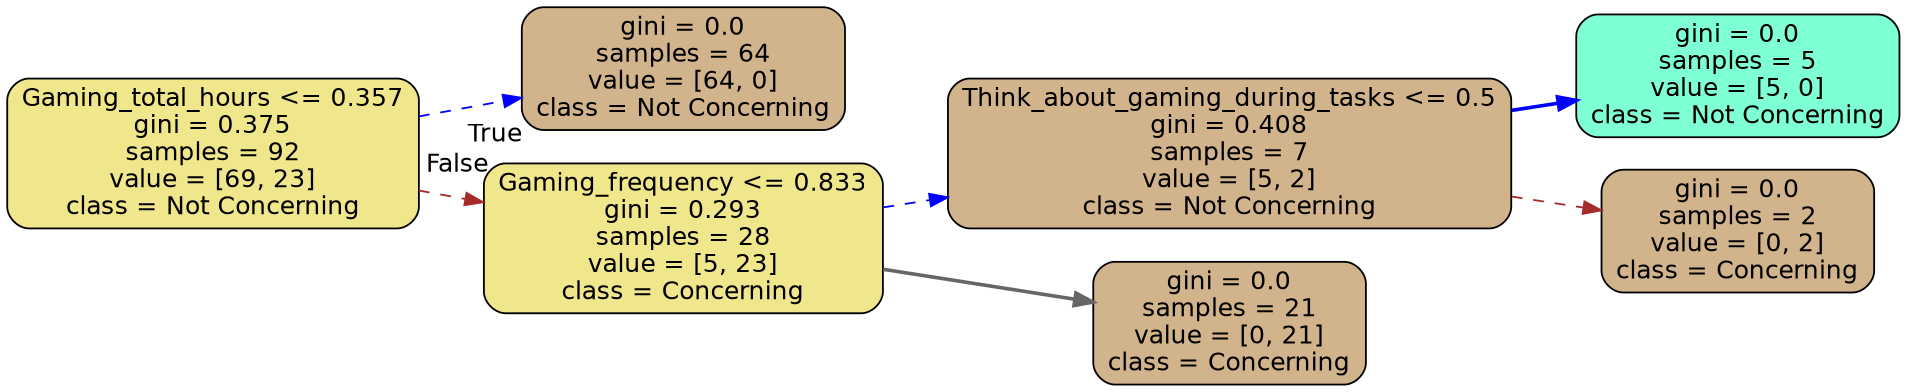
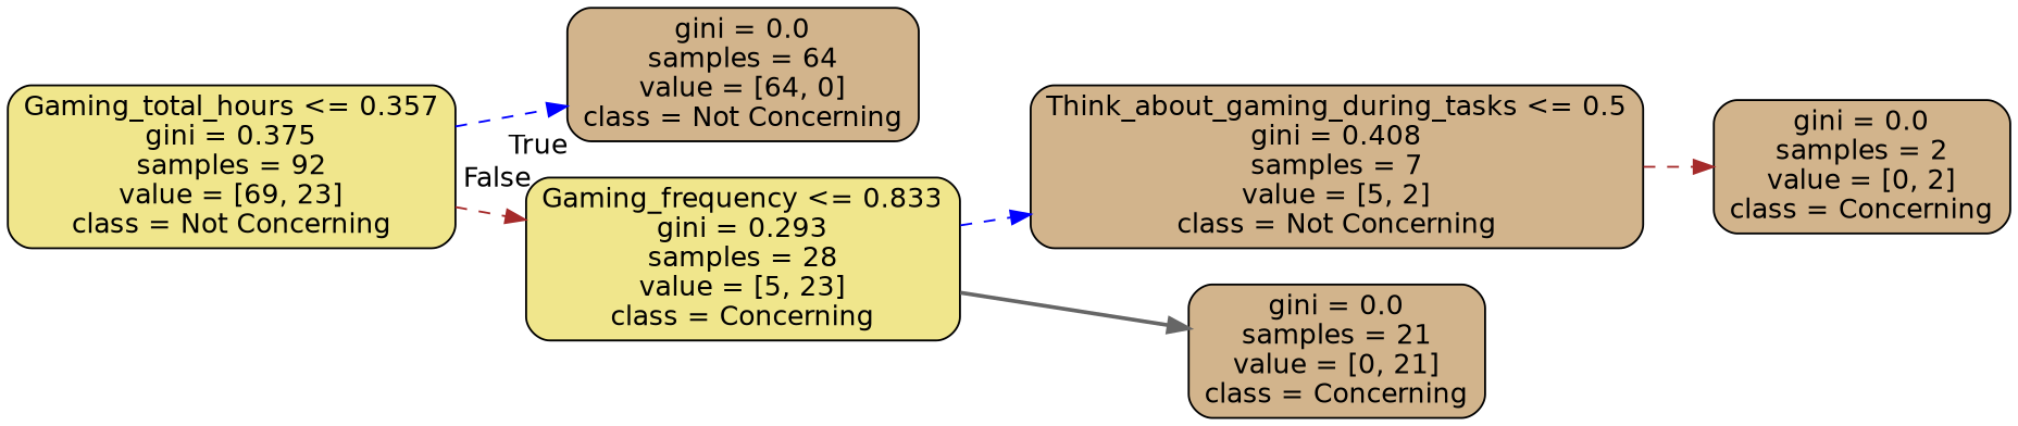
  digraph {
    rankdir=LR
    node [color=black fillcolor=tan fontname=helvetica shape=box style="filled, rounded"]
    edge [fontname=helvetica color=blue style=dashed]
    n1 [fillcolor=khaki label="Gaming_total_hours <= 0.357\ngini = 0.375\nsamples = 92\nvalue = [69, 23]\nclass = Not Concerning"]
    n2 [label="gini = 0.0\nsamples = 64\nvalue = [64, 0]\nclass = Not Concerning"]
    n3 [fillcolor=khaki label="Gaming_frequency <= 0.833\ngini = 0.293\nsamples = 28\nvalue = [5, 23]\nclass = Concerning"]
    n4 [label="Think_about_gaming_during_tasks <= 0.5\ngini = 0.408\nsamples = 7\nvalue = [5, 2]\nclass = Not Concerning"]
    n5 [label="gini = 0.0\nsamples = 21\nvalue = [0, 21]\nclass = Concerning"]
-   n6 [fillcolor=aquamarine label="gini = 0.0\nsamples = 5\nvalue = [5, 0]\nclass = Not Concerning"]
    n7 [label="gini = 0.0\nsamples = 2\nvalue = [0, 2]\nclass = Concerning"]
    n1 -> n2 [headlabel=True labelangle=45 labeldistance=2.5]
    n1 -> n3 [headlabel=False labelangle=-45 labeldistance=2.5 color=brown]
    n3 -> n4
    n3 -> n5 [color=gray40 style=bold]
-   n4 -> n6 [style=bold]
    n4 -> n7 [color=brown]
  }
